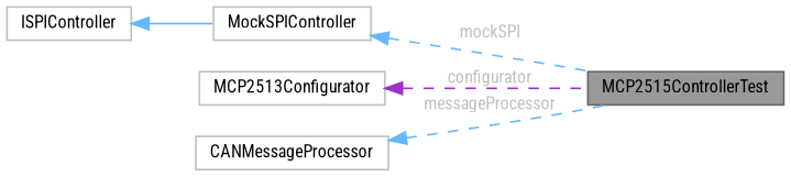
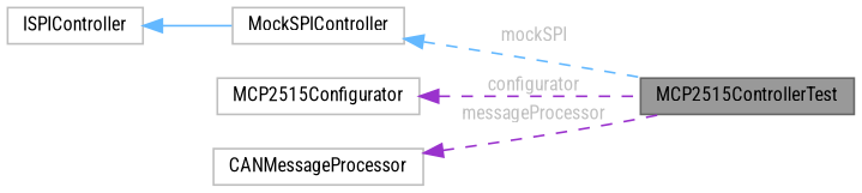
  digraph {
    fontname="Roboto Condensed"
    rankdir=LR
    node [color=grey75 fillcolor=white fontname="Roboto Condensed" fontsize=10 shape=box style=filled]
    edge [color=steelblue1 dir=back fontcolor=grey fontname="Roboto Condensed" fontsize=10 labelfontname=Helvetica labelfontsize=10 style=dashed]
    n1 [color=gray40 fillcolor=grey60 fontcolor=black height=0.2 label=MCP2515ControllerTest width=0.4]
    n2 [height=0.2 label=MockSPIController width=0.4]
    n3 [height=0.2 label=ISPIController width=0.4]
-   n4 [height=0.2 label=MCP2513Configurator width=0.4]
+   n4 [height=0.2 label=MCP2515Configurator width=0.4]
    n5 [height=0.2 label=CANMessageProcessor width=0.4]
    n2 -> n1 [label=" mockSPI"]
    n3 -> n2 [style=solid fontcolor=""]
    n4 -> n1 [color=darkorchid3 label=" configurator"]
-   n5 -> n1 [label=" messageProcessor"]
+   n5 -> n1 [color=darkorchid3 label=" messageProcessor"]
  }
